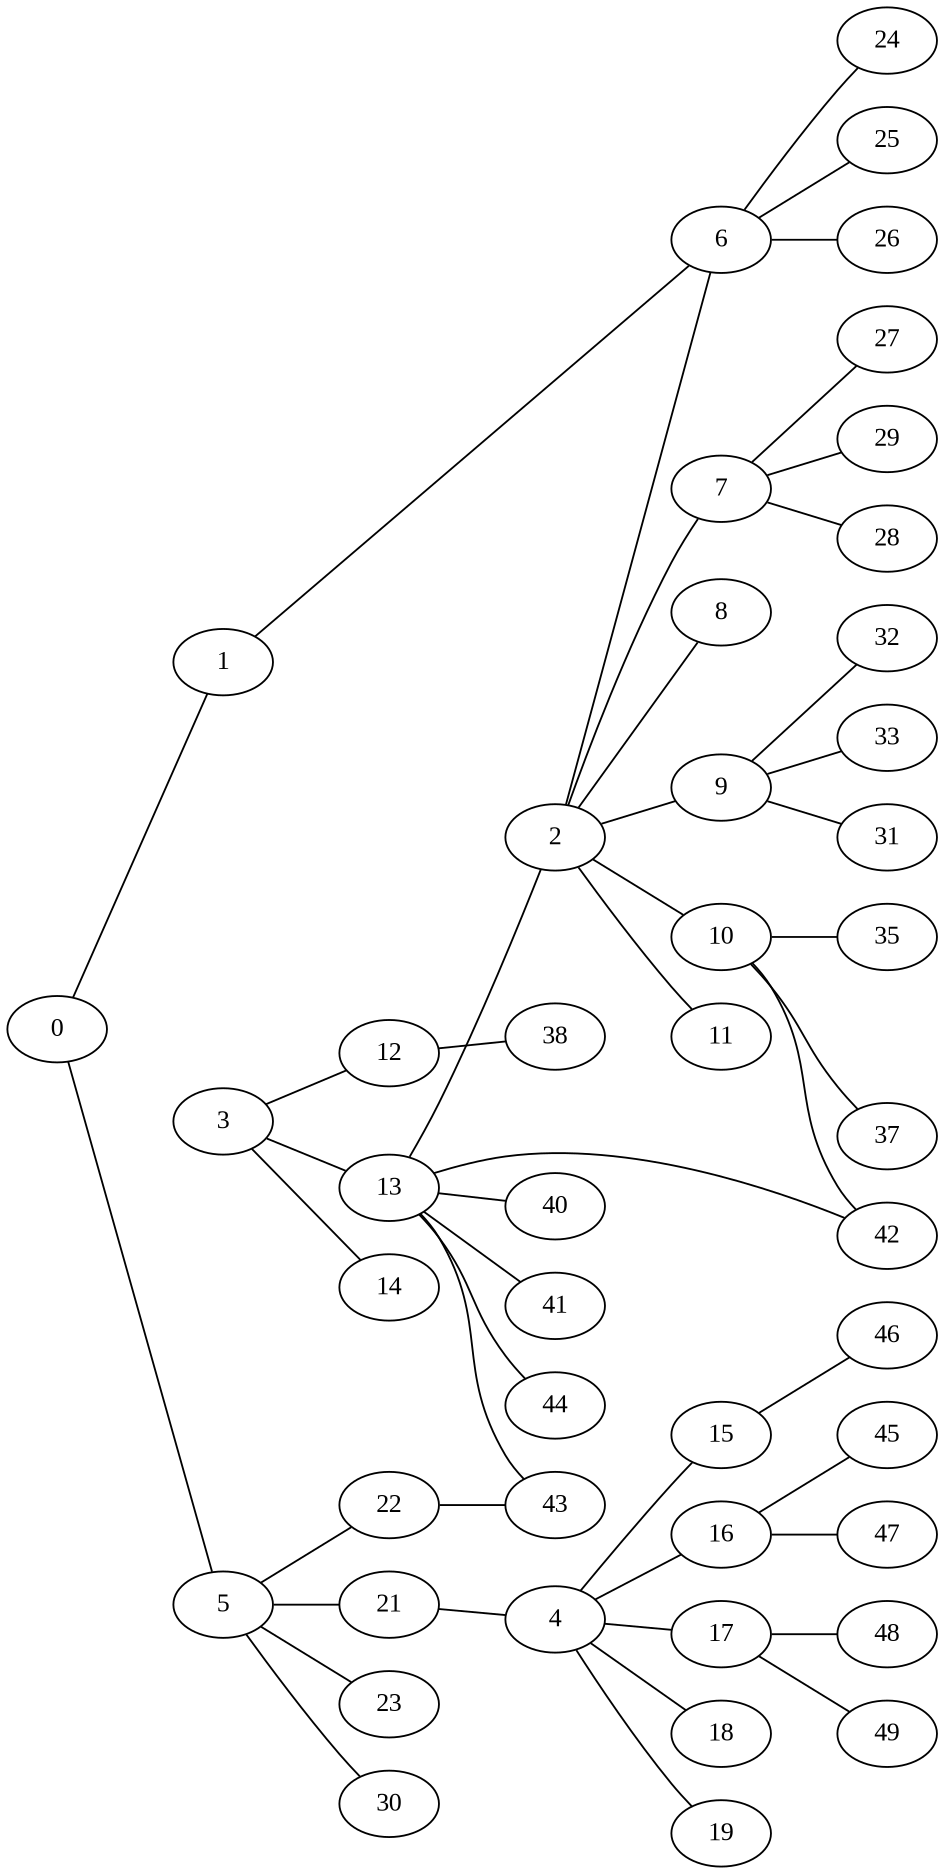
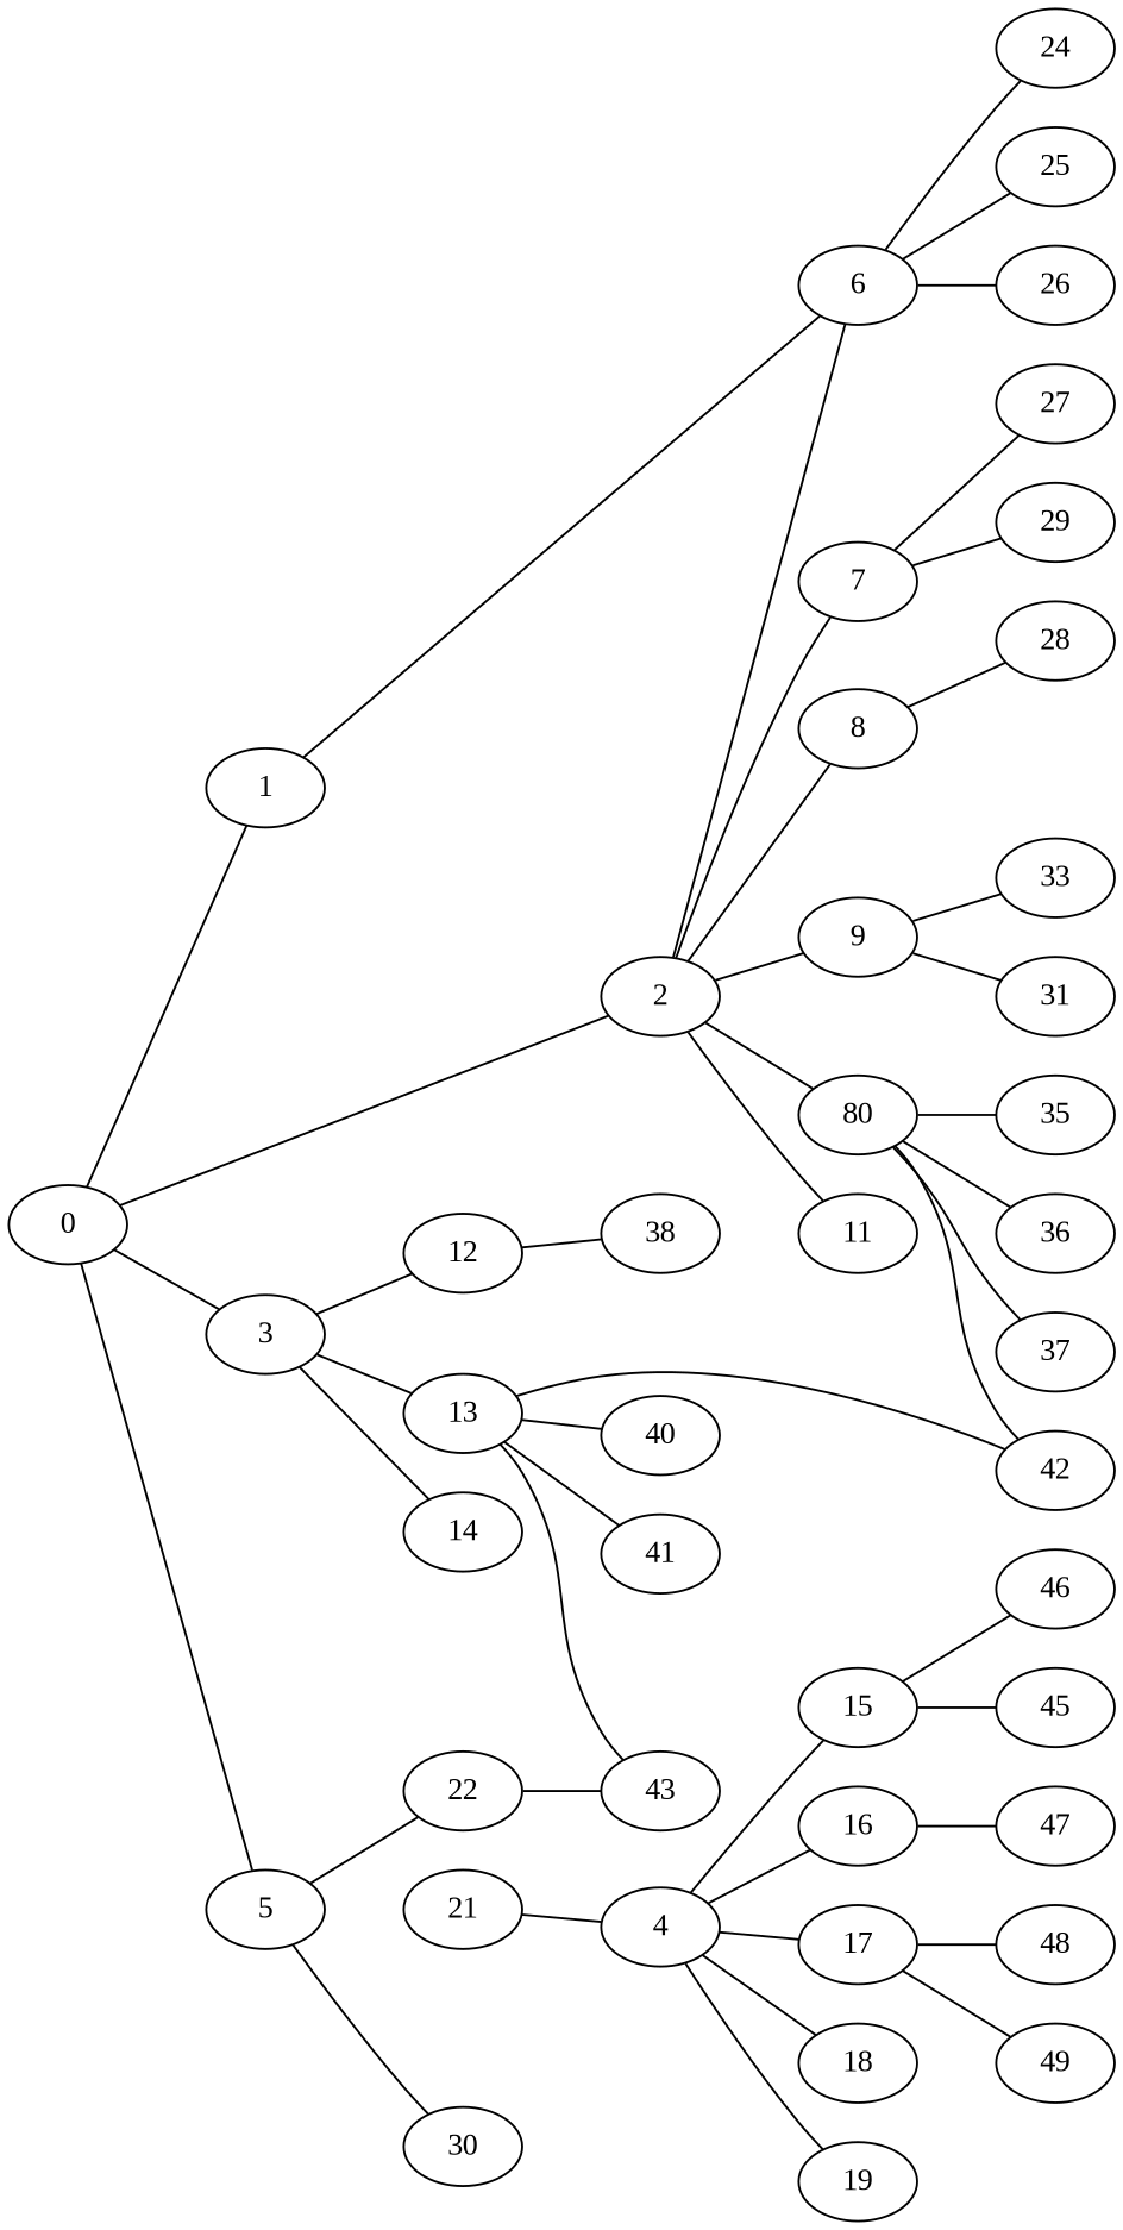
  graph {
    fontname="Liberation Serif"
    rankdir=LR
    node [fontname="Liberation Serif"]
    edge [fontname="Liberation Serif"]
    0
    1
    2
    3
    5
    6
    7
    8
    9
-   10
+   10 [label=80]
    11
    12
    13
    14
    4
    15
    16
    17
    18
    19
    21
    22
-   23
    30
    24
    25
    26
    27
    28
    29
-   32
    33
    31
    35
+   36
    37
    42
    38
    40
    41
    43
-   44
    45
    46
    47
    48
    49
    0 -- 1
-   13 -- 2
+   0 -- 2
+   0 -- 3
    0 -- 5
    1 -- 6
    2 -- 6
    2 -- 7
    2 -- 8
    2 -- 9
    2 -- 10
    2 -- 11
    3 -- 12
    3 -- 13
    3 -- 14
-   5 -- 21
    5 -- 22
-   5 -- 23
    5 -- 30
    6 -- 24
    6 -- 25
    6 -- 26
    7 -- 27
-   7 -- 28
+   8 -- 28
    7 -- 29
-   9 -- 32
    9 -- 33
    9 -- 31
    10 -- 35
+   10 -- 36
    10 -- 37
    10 -- 42
    12 -- 38
    13 -- 42
    13 -- 40
    13 -- 41
    13 -- 43
-   13 -- 44
    4 -- 15
    4 -- 16
    4 -- 17
    4 -- 18
    4 -- 19
-   16 -- 45
+   15 -- 45
    15 -- 46
    16 -- 47
    17 -- 48
    17 -- 49
    21 -- 4
    22 -- 43
  }
